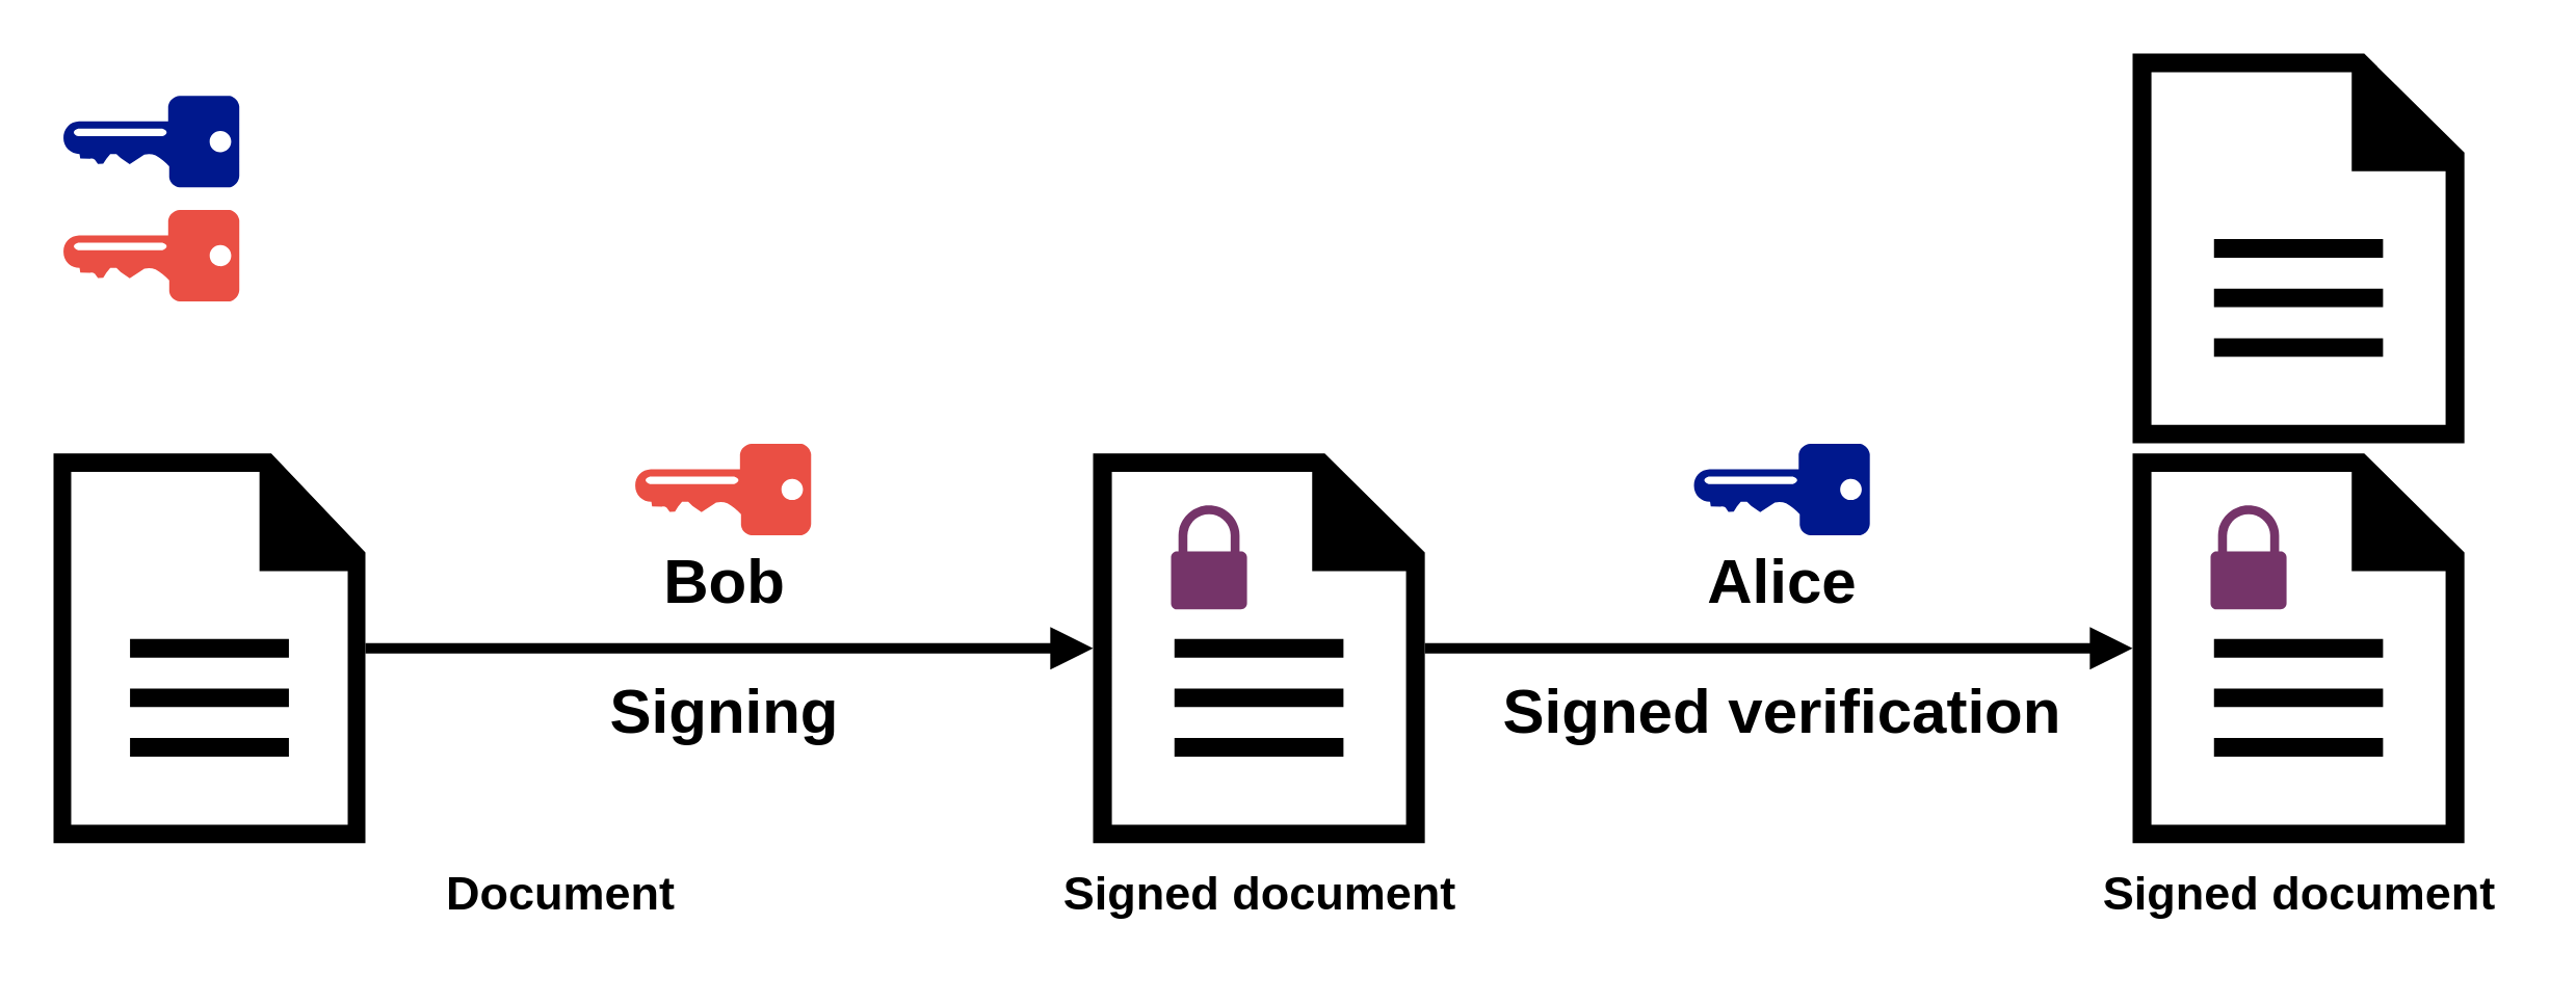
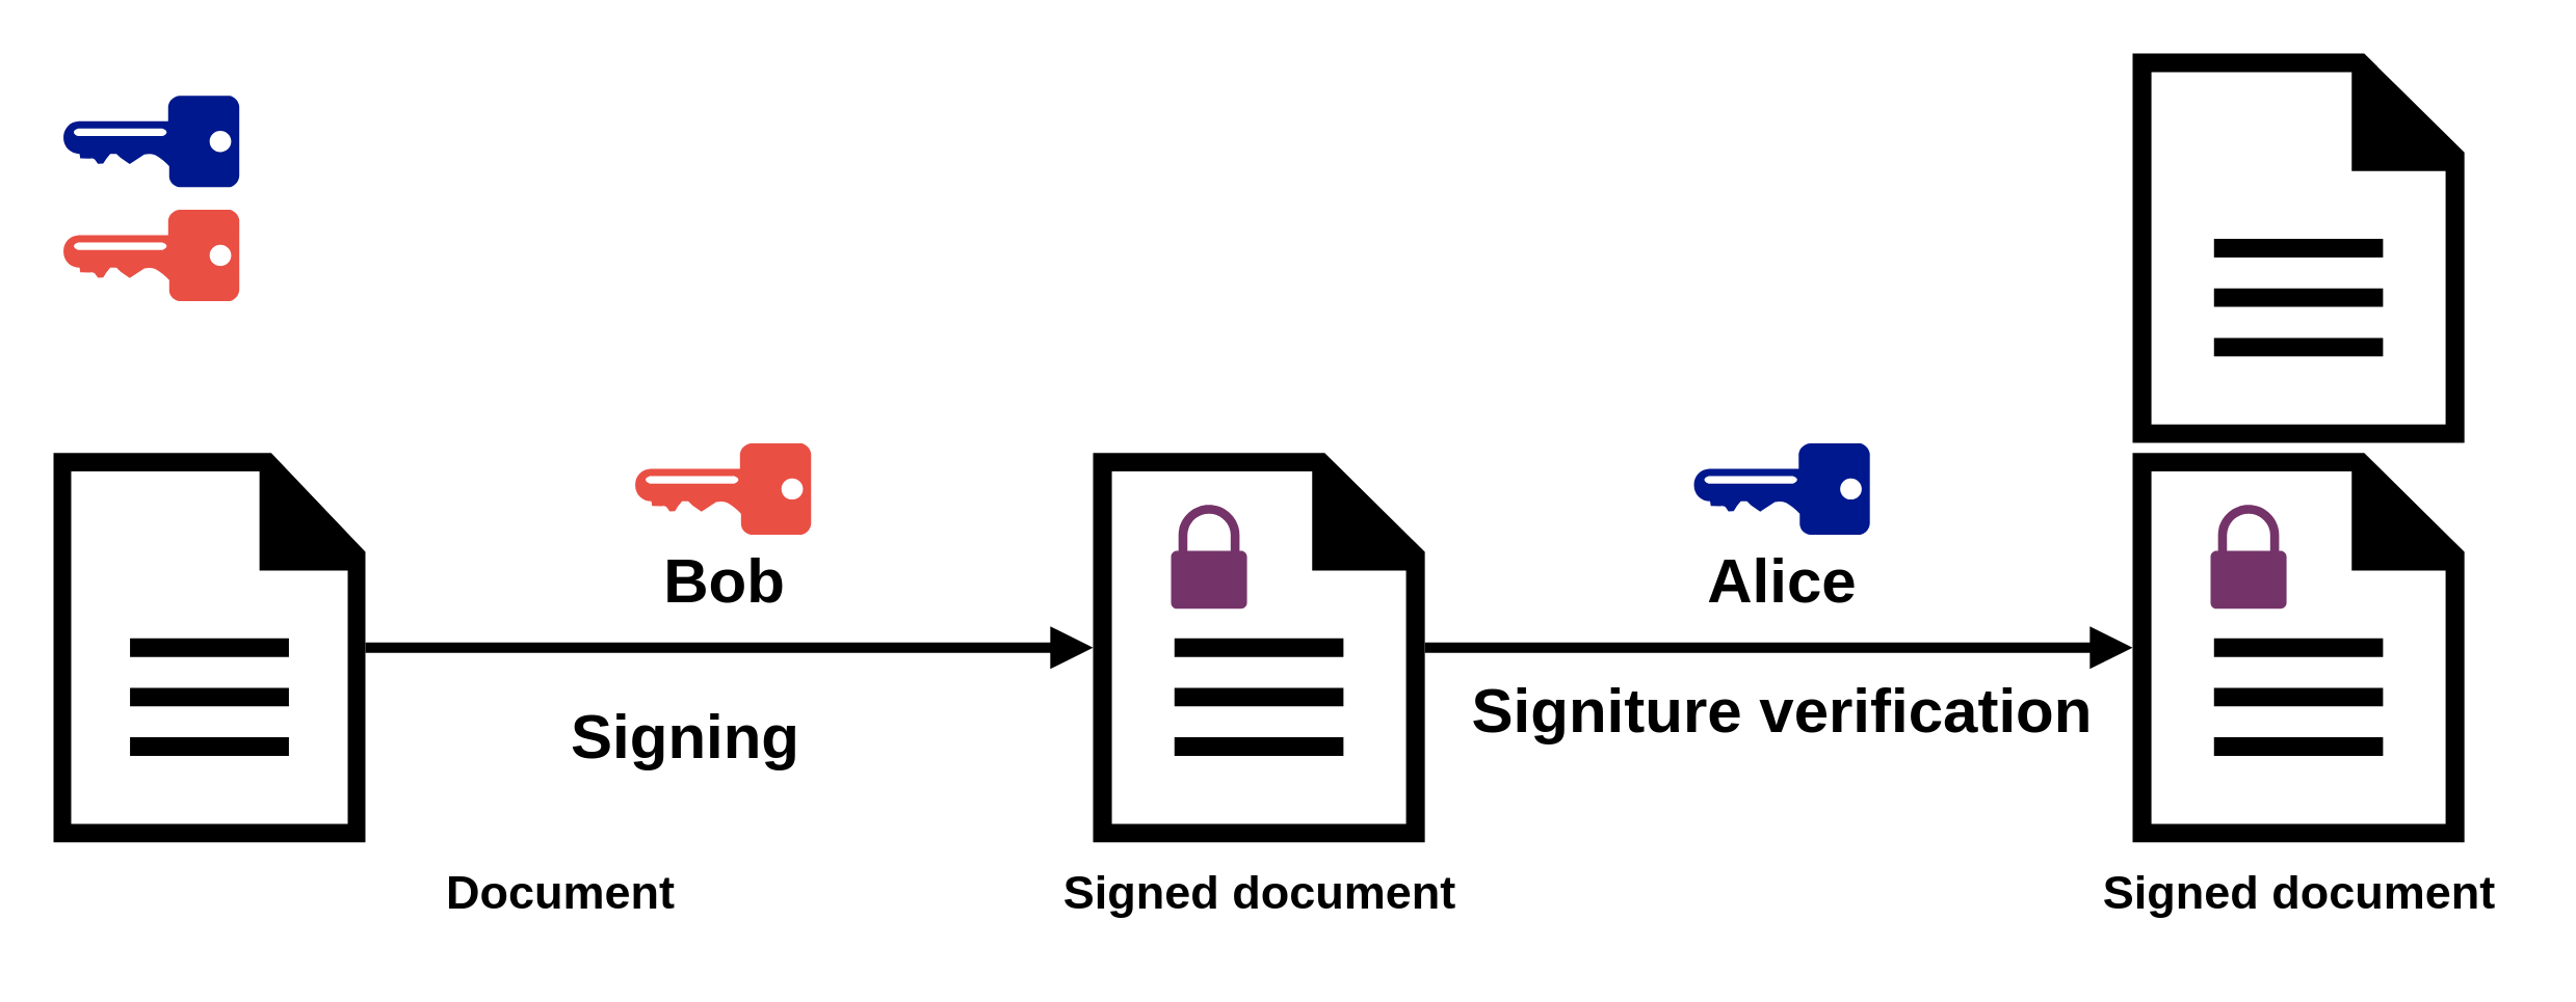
  <mxCell id="0" />
  <mxCell id="1" parent="0" />
  <mxCell id="2" value="" style="pointerEvents=1;shadow=0;dashed=0;html=1;strokeColor=none;labelPosition=center;verticalLabelPosition=bottom;verticalAlign=top;outlineConnect=0;align=center;shape=mxgraph.office.concepts.document;fillColor=#000000;" parent="1" vertex="1"><mxGeometry x="420" y="174" width="127.66" height="150" as="geometry" /></mxCell>
  <mxCell id="3" value="" style="pointerEvents=1;shadow=0;dashed=0;html=1;strokeColor=none;labelPosition=center;verticalLabelPosition=bottom;verticalAlign=top;outlineConnect=0;align=center;shape=mxgraph.office.security.lock_protected;fillColor=#753469;" parent="1" vertex="1"><mxGeometry x="450" y="194" width="29.23" height="40" as="geometry" /></mxCell>
  <mxCell id="4" style="edgeStyle=orthogonalEdgeStyle;rounded=0;orthogonalLoop=1;jettySize=auto;html=1;strokeColor=#000000;strokeWidth=4;endArrow=block;endFill=1;" parent="1" source="2" target="5" edge="1"><mxGeometry relative="1" as="geometry" /></mxCell>
  <mxCell id="5" value="" style="pointerEvents=1;shadow=0;dashed=0;html=1;strokeColor=none;fillColor=#000000;labelPosition=center;verticalLabelPosition=bottom;verticalAlign=top;outlineConnect=0;align=center;shape=mxgraph.office.concepts.document;" parent="1" vertex="1"><mxGeometry x="820" y="174" width="127.66" height="150" as="geometry" /></mxCell>
  <mxCell id="6" style="edgeStyle=orthogonalEdgeStyle;rounded=0;orthogonalLoop=1;jettySize=auto;html=1;strokeWidth=4;strokeColor=#000000;endArrow=block;endFill=1;" parent="1" source="7" target="2" edge="1"><mxGeometry relative="1" as="geometry" /></mxCell>
  <mxCell id="7" value="" style="pointerEvents=1;shadow=0;dashed=0;html=1;strokeColor=none;fillColor=#000000;labelPosition=center;verticalLabelPosition=bottom;verticalAlign=top;outlineConnect=0;align=center;shape=mxgraph.office.concepts.document;" parent="1" vertex="1"><mxGeometry x="20" y="174" width="120" height="150" as="geometry" /></mxCell>
  <mxCell id="8" value="" style="aspect=fixed;pointerEvents=1;shadow=0;dashed=0;html=1;strokeColor=none;labelPosition=center;verticalLabelPosition=bottom;verticalAlign=top;align=center;shape=mxgraph.mscae.enterprise.key_permissions;rotation=90;fillColor=#EA4F44;" parent="1" vertex="1"><mxGeometry x="260" y="154" width="35.23" height="67.75" as="geometry" /></mxCell>
  <mxCell id="9" value="&lt;font size=&quot;1&quot;&gt;&lt;b style=&quot;font-size: 24px;&quot;&gt;Bob&lt;/b&gt;&lt;/font&gt;" style="text;html=1;align=center;verticalAlign=middle;resizable=0;points=[];autosize=1;strokeWidth=1;" parent="1" vertex="1"><mxGeometry x="242.62" y="204" width="70" height="40" as="geometry" /></mxCell>
- <mxCell id="10" value="&lt;b&gt;&lt;font style=&quot;font-size: 24px&quot;&gt;Signing&lt;/font&gt;&lt;/b&gt;" style="text;html=1;align=center;verticalAlign=middle;resizable=0;points=[];autosize=1;" parent="1" vertex="1"><mxGeometry x="222.62" y="254" width="110" height="40" as="geometry" /></mxCell>
+ <mxCell id="10" value="&lt;b&gt;&lt;font style=&quot;font-size: 24px&quot;&gt;Signing&lt;/font&gt;&lt;/b&gt;" style="text;html=1;align=center;verticalAlign=middle;resizable=0;points=[];autosize=1;" parent="1" vertex="1"><mxGeometry x="207.62" y="264" width="110" height="40" as="geometry" /></mxCell>
  <mxCell id="11" value="" style="aspect=fixed;pointerEvents=1;shadow=0;dashed=0;html=1;strokeColor=none;labelPosition=center;verticalLabelPosition=bottom;verticalAlign=top;align=center;shape=mxgraph.mscae.enterprise.key_permissions;rotation=90;fillColor=#00188D;" parent="1" vertex="1"><mxGeometry x="667.38" y="154" width="35.23" height="67.75" as="geometry" /></mxCell>
  <mxCell id="12" value="&lt;font size=&quot;1&quot;&gt;&lt;b style=&quot;font-size: 24px;&quot;&gt;Alice&lt;/b&gt;&lt;/font&gt;" style="text;html=1;align=center;verticalAlign=middle;resizable=0;points=[];autosize=1;strokeWidth=1;" parent="1" vertex="1"><mxGeometry x="645" y="204" width="80" height="40" as="geometry" /></mxCell>
- <mxCell id="13" value="&lt;b&gt;&lt;font style=&quot;font-size: 24px&quot;&gt;Signed verification&lt;/font&gt;&lt;/b&gt;" style="text;html=1;align=center;verticalAlign=middle;resizable=0;points=[];autosize=1;" parent="1" vertex="1"><mxGeometry x="555" y="254" width="260" height="40" as="geometry" /></mxCell>
+ <mxCell id="13" value="&lt;b&gt;&lt;font style=&quot;font-size: 24px&quot;&gt;Signiture verification&lt;/font&gt;&lt;/b&gt;" style="text;html=1;align=center;verticalAlign=middle;resizable=0;points=[];autosize=1;" parent="1" vertex="1"><mxGeometry x="555" y="254" width="260" height="40" as="geometry" /></mxCell>
  <mxCell id="14" value="" style="aspect=fixed;pointerEvents=1;shadow=0;dashed=0;html=1;strokeColor=none;labelPosition=center;verticalLabelPosition=bottom;verticalAlign=top;align=center;shape=mxgraph.mscae.enterprise.key_permissions;rotation=90;fillColor=#EA4F44;" parent="1" vertex="1"><mxGeometry x="40" y="64" width="35.23" height="67.75" as="geometry" /></mxCell>
  <mxCell id="15" value="&lt;b&gt;&lt;font style=&quot;font-size: 18px;&quot;&gt;Document&lt;/font&gt;&lt;br&gt;&lt;/b&gt;" style="text;html=1;align=center;verticalAlign=middle;resizable=0;points=[];autosize=1;" parent="1" vertex="1"><mxGeometry x="160" y="324" width="110" height="40" as="geometry" /></mxCell>
  <mxCell id="16" value="&lt;b&gt;&lt;font style=&quot;font-size: 18px;&quot;&gt;Signed document&lt;/font&gt;&lt;br&gt;&lt;/b&gt;" style="text;html=1;align=center;verticalAlign=middle;resizable=0;points=[];autosize=1;" parent="1" vertex="1"><mxGeometry x="798.83" y="324" width="170" height="40" as="geometry" /></mxCell>
  <mxCell id="17" value="&lt;b&gt;&lt;span style=&quot;font-size: 18px;&quot;&gt;Signed document&lt;/span&gt;&lt;br&gt;&lt;/b&gt;" style="text;html=1;align=center;verticalAlign=middle;resizable=0;points=[];autosize=1;" parent="1" vertex="1"><mxGeometry x="398.83" y="324" width="170" height="40" as="geometry" /></mxCell>
  <mxCell id="18" value="" style="aspect=fixed;pointerEvents=1;shadow=0;dashed=0;html=1;strokeColor=none;labelPosition=center;verticalLabelPosition=bottom;verticalAlign=top;align=center;shape=mxgraph.mscae.enterprise.key_permissions;rotation=90;fillColor=#00188D;" parent="1" vertex="1"><mxGeometry x="40" y="20.13" width="35.23" height="67.75" as="geometry" /></mxCell>
  <mxCell id="19" value="" style="pointerEvents=1;shadow=0;dashed=0;html=1;strokeColor=none;labelPosition=center;verticalLabelPosition=bottom;verticalAlign=top;outlineConnect=0;align=center;shape=mxgraph.office.concepts.document;fillColor=#000000;" parent="1" vertex="1"><mxGeometry x="820" y="20.13" width="127.66" height="150" as="geometry" /></mxCell>
  <mxCell id="20" value="" style="pointerEvents=1;shadow=0;dashed=0;html=1;strokeColor=none;labelPosition=center;verticalLabelPosition=bottom;verticalAlign=top;outlineConnect=0;align=center;shape=mxgraph.office.security.lock_protected;fillColor=#753469;" parent="1" vertex="1"><mxGeometry x="850" y="194" width="29.23" height="40" as="geometry" /></mxCell>
